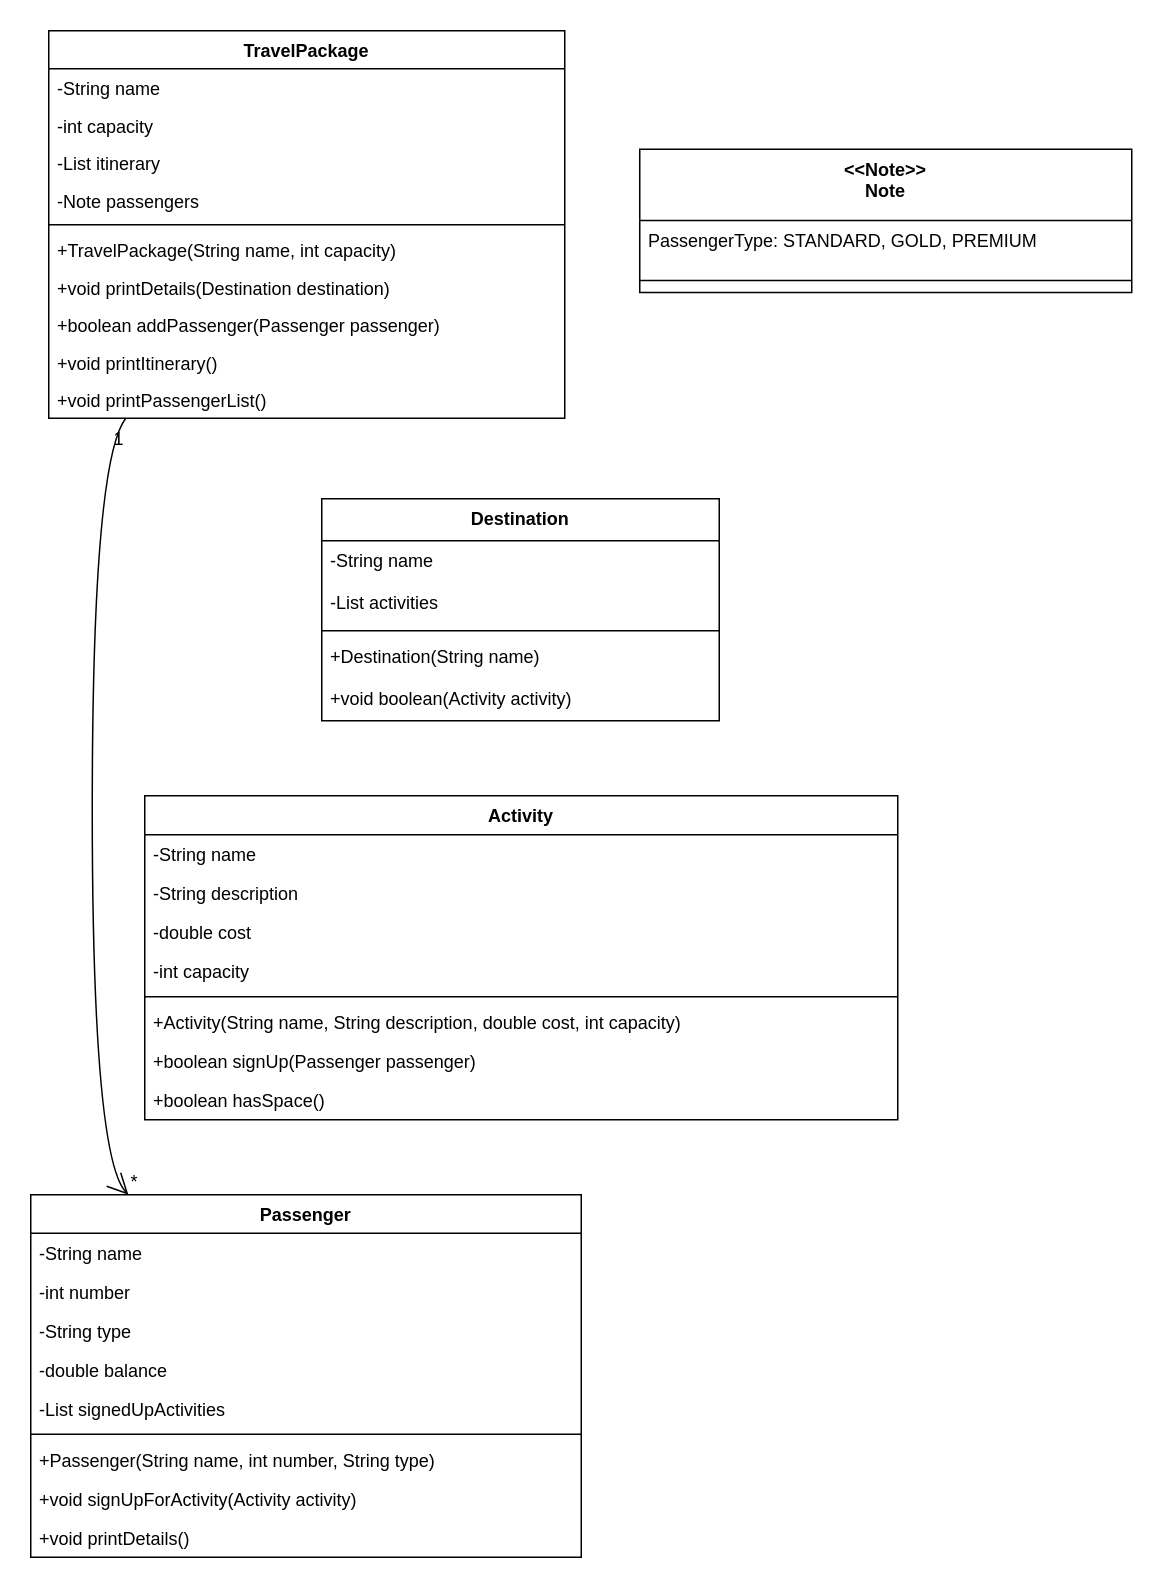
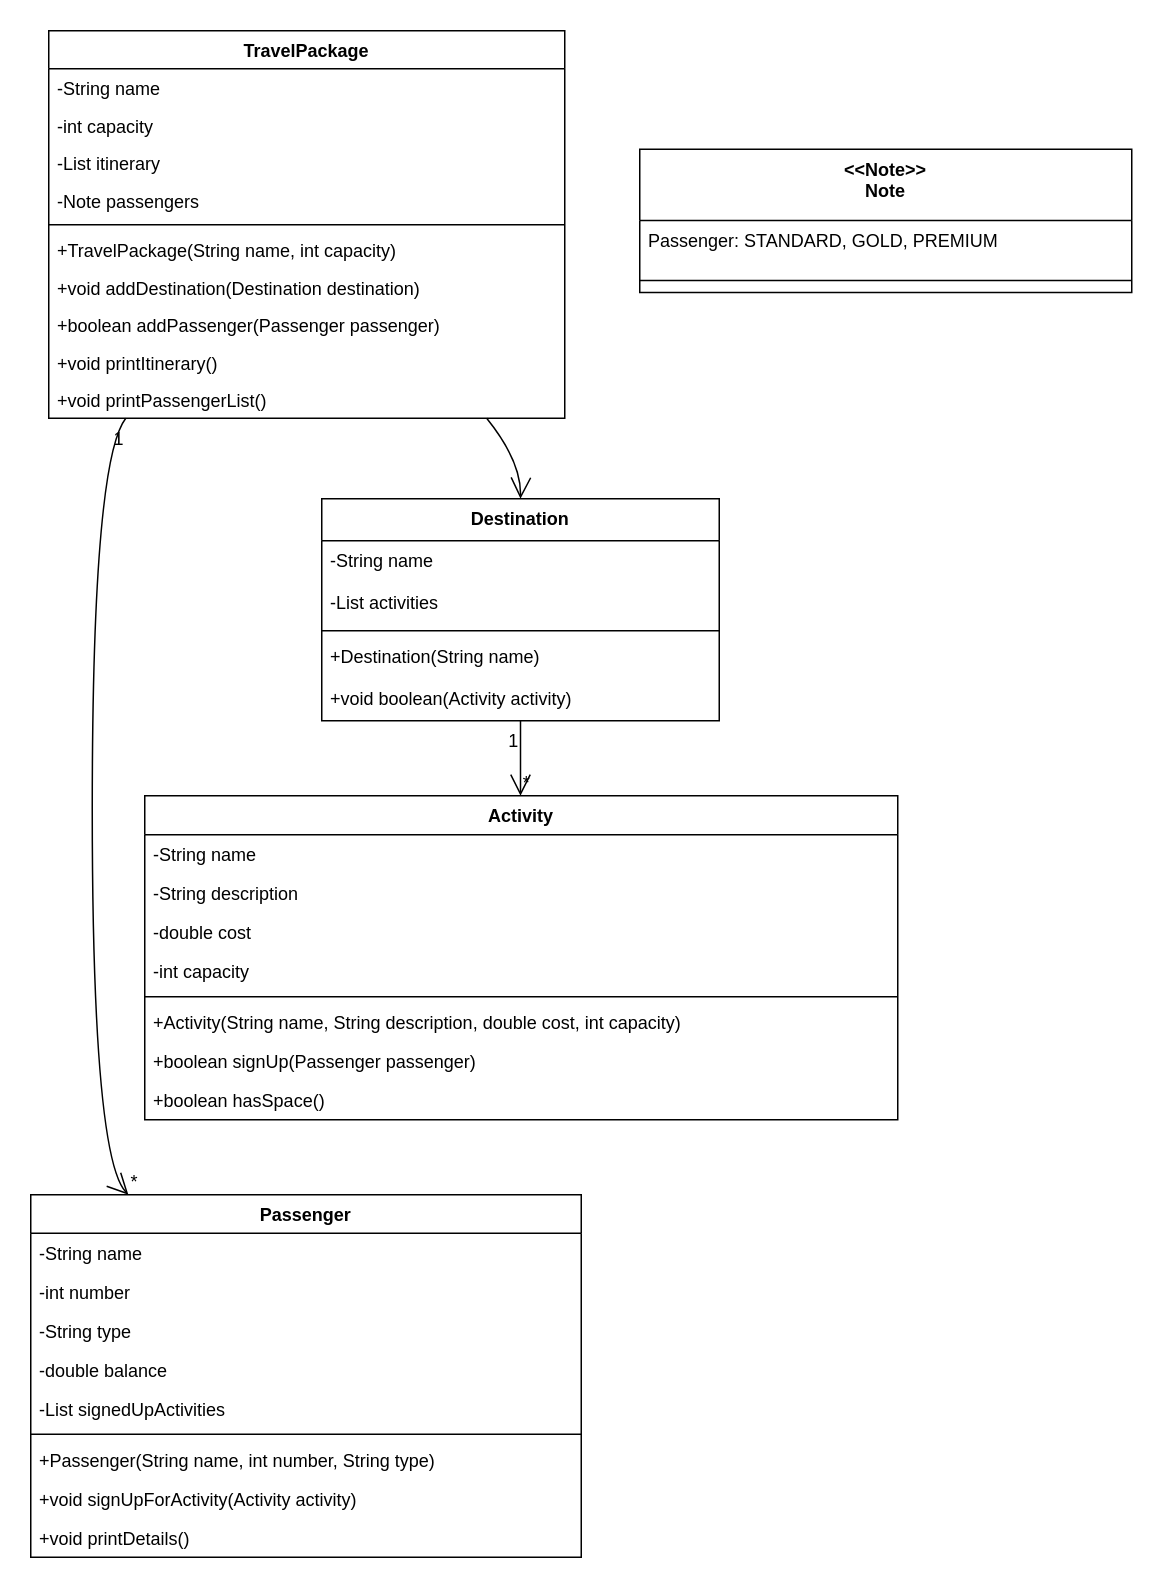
  <mxCell id="0" />
  <mxCell id="1" parent="0" />
  <mxCell id="2" value="TravelPackage" style="swimlane;fontStyle=1;align=center;verticalAlign=top;childLayout=stackLayout;horizontal=1;startSize=25.367;horizontalStack=0;resizeParent=1;resizeParentMax=0;resizeLast=0;collapsible=0;marginBottom=0;" vertex="1" parent="1"><mxGeometry x="32" y="20" width="344" height="258.367" as="geometry" /></mxCell>
  <mxCell id="3" value="-String name" style="text;strokeColor=none;fillColor=none;align=left;verticalAlign=top;spacingLeft=4;spacingRight=4;overflow=hidden;rotatable=0;points=[[0,0.5],[1,0.5]];portConstraint=eastwest;" vertex="1" parent="2"><mxGeometry y="25.367" width="344" height="25" as="geometry" /></mxCell>
  <mxCell id="4" value="-int capacity" style="text;strokeColor=none;fillColor=none;align=left;verticalAlign=top;spacingLeft=4;spacingRight=4;overflow=hidden;rotatable=0;points=[[0,0.5],[1,0.5]];portConstraint=eastwest;" vertex="1" parent="2"><mxGeometry y="50.367" width="344" height="25" as="geometry" /></mxCell>
  <mxCell id="5" value="-List itinerary" style="text;strokeColor=none;fillColor=none;align=left;verticalAlign=top;spacingLeft=4;spacingRight=4;overflow=hidden;rotatable=0;points=[[0,0.5],[1,0.5]];portConstraint=eastwest;" vertex="1" parent="2"><mxGeometry y="75.367" width="344" height="25" as="geometry" /></mxCell>
  <mxCell id="6" value="-Note passengers" style="text;strokeColor=none;fillColor=none;align=left;verticalAlign=top;spacingLeft=4;spacingRight=4;overflow=hidden;rotatable=0;points=[[0,0.5],[1,0.5]];portConstraint=eastwest;" vertex="1" parent="2"><mxGeometry y="100.367" width="344" height="25" as="geometry" /></mxCell>
  <mxCell id="7" style="line;strokeWidth=1;fillColor=none;align=left;verticalAlign=middle;spacingTop=-1;spacingLeft=3;spacingRight=3;rotatable=0;labelPosition=right;points=[];portConstraint=eastwest;strokeColor=inherit;" vertex="1" parent="2"><mxGeometry y="125.367" width="344" height="8" as="geometry" /></mxCell>
  <mxCell id="8" value="+TravelPackage(String name, int capacity)" style="text;strokeColor=none;fillColor=none;align=left;verticalAlign=top;spacingLeft=4;spacingRight=4;overflow=hidden;rotatable=0;points=[[0,0.5],[1,0.5]];portConstraint=eastwest;" vertex="1" parent="2"><mxGeometry y="133.367" width="344" height="25" as="geometry" /></mxCell>
- <mxCell id="9" value="+void printDetails(Destination destination)" style="text;strokeColor=none;fillColor=none;align=left;verticalAlign=top;spacingLeft=4;spacingRight=4;overflow=hidden;rotatable=0;points=[[0,0.5],[1,0.5]];portConstraint=eastwest;" vertex="1" parent="2"><mxGeometry y="158.367" width="344" height="25" as="geometry" /></mxCell>
+ <mxCell id="9" value="+void addDestination(Destination destination)" style="text;strokeColor=none;fillColor=none;align=left;verticalAlign=top;spacingLeft=4;spacingRight=4;overflow=hidden;rotatable=0;points=[[0,0.5],[1,0.5]];portConstraint=eastwest;" vertex="1" parent="2"><mxGeometry y="158.367" width="344" height="25" as="geometry" /></mxCell>
  <mxCell id="10" value="+boolean addPassenger(Passenger passenger)" style="text;strokeColor=none;fillColor=none;align=left;verticalAlign=top;spacingLeft=4;spacingRight=4;overflow=hidden;rotatable=0;points=[[0,0.5],[1,0.5]];portConstraint=eastwest;" vertex="1" parent="2"><mxGeometry y="183.367" width="344" height="25" as="geometry" /></mxCell>
  <mxCell id="11" value="+void printItinerary()" style="text;strokeColor=none;fillColor=none;align=left;verticalAlign=top;spacingLeft=4;spacingRight=4;overflow=hidden;rotatable=0;points=[[0,0.5],[1,0.5]];portConstraint=eastwest;" vertex="1" parent="2"><mxGeometry y="208.367" width="344" height="25" as="geometry" /></mxCell>
  <mxCell id="12" value="+void printPassengerList()" style="text;strokeColor=none;fillColor=none;align=left;verticalAlign=top;spacingLeft=4;spacingRight=4;overflow=hidden;rotatable=0;points=[[0,0.5],[1,0.5]];portConstraint=eastwest;" vertex="1" parent="2"><mxGeometry y="233.367" width="344" height="25" as="geometry" /></mxCell>
  <mxCell id="13" value="Destination" style="swimlane;fontStyle=1;align=center;verticalAlign=top;childLayout=stackLayout;horizontal=1;startSize=28.067;horizontalStack=0;resizeParent=1;resizeParentMax=0;resizeLast=0;collapsible=0;marginBottom=0;" vertex="1" parent="1"><mxGeometry x="214" y="332" width="265" height="148.067" as="geometry" /></mxCell>
  <mxCell id="14" value="-String name" style="text;strokeColor=none;fillColor=none;align=left;verticalAlign=top;spacingLeft=4;spacingRight=4;overflow=hidden;rotatable=0;points=[[0,0.5],[1,0.5]];portConstraint=eastwest;" vertex="1" parent="13"><mxGeometry y="28.067" width="265" height="28" as="geometry" /></mxCell>
  <mxCell id="15" value="-List activities" style="text;strokeColor=none;fillColor=none;align=left;verticalAlign=top;spacingLeft=4;spacingRight=4;overflow=hidden;rotatable=0;points=[[0,0.5],[1,0.5]];portConstraint=eastwest;" vertex="1" parent="13"><mxGeometry y="56.067" width="265" height="28" as="geometry" /></mxCell>
  <mxCell id="16" style="line;strokeWidth=1;fillColor=none;align=left;verticalAlign=middle;spacingTop=-1;spacingLeft=3;spacingRight=3;rotatable=0;labelPosition=right;points=[];portConstraint=eastwest;strokeColor=inherit;" vertex="1" parent="13"><mxGeometry y="84.067" width="265" height="8" as="geometry" /></mxCell>
  <mxCell id="17" value="+Destination(String name)" style="text;strokeColor=none;fillColor=none;align=left;verticalAlign=top;spacingLeft=4;spacingRight=4;overflow=hidden;rotatable=0;points=[[0,0.5],[1,0.5]];portConstraint=eastwest;" vertex="1" parent="13"><mxGeometry y="92.067" width="265" height="28" as="geometry" /></mxCell>
  <mxCell id="18" value="+void boolean(Activity activity)" style="text;strokeColor=none;fillColor=none;align=left;verticalAlign=top;spacingLeft=4;spacingRight=4;overflow=hidden;rotatable=0;points=[[0,0.5],[1,0.5]];portConstraint=eastwest;" vertex="1" parent="13"><mxGeometry y="120.067" width="265" height="28" as="geometry" /></mxCell>
  <mxCell id="19" value="Activity" style="swimlane;fontStyle=1;align=center;verticalAlign=top;childLayout=stackLayout;horizontal=1;startSize=26.042;horizontalStack=0;resizeParent=1;resizeParentMax=0;resizeLast=0;collapsible=0;marginBottom=0;" vertex="1" parent="1"><mxGeometry x="96" y="530" width="502" height="216.042" as="geometry" /></mxCell>
  <mxCell id="20" value="-String name" style="text;strokeColor=none;fillColor=none;align=left;verticalAlign=top;spacingLeft=4;spacingRight=4;overflow=hidden;rotatable=0;points=[[0,0.5],[1,0.5]];portConstraint=eastwest;" vertex="1" parent="19"><mxGeometry y="26.042" width="502" height="26" as="geometry" /></mxCell>
  <mxCell id="21" value="-String description" style="text;strokeColor=none;fillColor=none;align=left;verticalAlign=top;spacingLeft=4;spacingRight=4;overflow=hidden;rotatable=0;points=[[0,0.5],[1,0.5]];portConstraint=eastwest;" vertex="1" parent="19"><mxGeometry y="52.042" width="502" height="26" as="geometry" /></mxCell>
  <mxCell id="22" value="-double cost" style="text;strokeColor=none;fillColor=none;align=left;verticalAlign=top;spacingLeft=4;spacingRight=4;overflow=hidden;rotatable=0;points=[[0,0.5],[1,0.5]];portConstraint=eastwest;" vertex="1" parent="19"><mxGeometry y="78.042" width="502" height="26" as="geometry" /></mxCell>
  <mxCell id="23" value="-int capacity" style="text;strokeColor=none;fillColor=none;align=left;verticalAlign=top;spacingLeft=4;spacingRight=4;overflow=hidden;rotatable=0;points=[[0,0.5],[1,0.5]];portConstraint=eastwest;" vertex="1" parent="19"><mxGeometry y="104.042" width="502" height="26" as="geometry" /></mxCell>
  <mxCell id="24" style="line;strokeWidth=1;fillColor=none;align=left;verticalAlign=middle;spacingTop=-1;spacingLeft=3;spacingRight=3;rotatable=0;labelPosition=right;points=[];portConstraint=eastwest;strokeColor=inherit;" vertex="1" parent="19"><mxGeometry y="130.042" width="502" height="8" as="geometry" /></mxCell>
  <mxCell id="25" value="+Activity(String name, String description, double cost, int capacity)" style="text;strokeColor=none;fillColor=none;align=left;verticalAlign=top;spacingLeft=4;spacingRight=4;overflow=hidden;rotatable=0;points=[[0,0.5],[1,0.5]];portConstraint=eastwest;" vertex="1" parent="19"><mxGeometry y="138.042" width="502" height="26" as="geometry" /></mxCell>
  <mxCell id="26" value="+boolean signUp(Passenger passenger)" style="text;strokeColor=none;fillColor=none;align=left;verticalAlign=top;spacingLeft=4;spacingRight=4;overflow=hidden;rotatable=0;points=[[0,0.5],[1,0.5]];portConstraint=eastwest;" vertex="1" parent="19"><mxGeometry y="164.042" width="502" height="26" as="geometry" /></mxCell>
  <mxCell id="27" value="+boolean hasSpace()" style="text;strokeColor=none;fillColor=none;align=left;verticalAlign=top;spacingLeft=4;spacingRight=4;overflow=hidden;rotatable=0;points=[[0,0.5],[1,0.5]];portConstraint=eastwest;" vertex="1" parent="19"><mxGeometry y="190.042" width="502" height="26" as="geometry" /></mxCell>
  <mxCell id="28" value="Passenger" style="swimlane;fontStyle=1;align=center;verticalAlign=top;childLayout=stackLayout;horizontal=1;startSize=25.667;horizontalStack=0;resizeParent=1;resizeParentMax=0;resizeLast=0;collapsible=0;marginBottom=0;" vertex="1" parent="1"><mxGeometry x="20" y="796" width="367" height="241.667" as="geometry" /></mxCell>
  <mxCell id="29" value="-String name" style="text;strokeColor=none;fillColor=none;align=left;verticalAlign=top;spacingLeft=4;spacingRight=4;overflow=hidden;rotatable=0;points=[[0,0.5],[1,0.5]];portConstraint=eastwest;" vertex="1" parent="28"><mxGeometry y="25.667" width="367" height="26" as="geometry" /></mxCell>
  <mxCell id="30" value="-int number" style="text;strokeColor=none;fillColor=none;align=left;verticalAlign=top;spacingLeft=4;spacingRight=4;overflow=hidden;rotatable=0;points=[[0,0.5],[1,0.5]];portConstraint=eastwest;" vertex="1" parent="28"><mxGeometry y="51.667" width="367" height="26" as="geometry" /></mxCell>
  <mxCell id="31" value="-String type" style="text;strokeColor=none;fillColor=none;align=left;verticalAlign=top;spacingLeft=4;spacingRight=4;overflow=hidden;rotatable=0;points=[[0,0.5],[1,0.5]];portConstraint=eastwest;" vertex="1" parent="28"><mxGeometry y="77.667" width="367" height="26" as="geometry" /></mxCell>
  <mxCell id="32" value="-double balance" style="text;strokeColor=none;fillColor=none;align=left;verticalAlign=top;spacingLeft=4;spacingRight=4;overflow=hidden;rotatable=0;points=[[0,0.5],[1,0.5]];portConstraint=eastwest;" vertex="1" parent="28"><mxGeometry y="103.667" width="367" height="26" as="geometry" /></mxCell>
  <mxCell id="33" value="-List signedUpActivities" style="text;strokeColor=none;fillColor=none;align=left;verticalAlign=top;spacingLeft=4;spacingRight=4;overflow=hidden;rotatable=0;points=[[0,0.5],[1,0.5]];portConstraint=eastwest;" vertex="1" parent="28"><mxGeometry y="129.667" width="367" height="26" as="geometry" /></mxCell>
  <mxCell id="34" style="line;strokeWidth=1;fillColor=none;align=left;verticalAlign=middle;spacingTop=-1;spacingLeft=3;spacingRight=3;rotatable=0;labelPosition=right;points=[];portConstraint=eastwest;strokeColor=inherit;" vertex="1" parent="28"><mxGeometry y="155.667" width="367" height="8" as="geometry" /></mxCell>
  <mxCell id="35" value="+Passenger(String name, int number, String type)" style="text;strokeColor=none;fillColor=none;align=left;verticalAlign=top;spacingLeft=4;spacingRight=4;overflow=hidden;rotatable=0;points=[[0,0.5],[1,0.5]];portConstraint=eastwest;" vertex="1" parent="28"><mxGeometry y="163.667" width="367" height="26" as="geometry" /></mxCell>
  <mxCell id="36" value="+void signUpForActivity(Activity activity)" style="text;strokeColor=none;fillColor=none;align=left;verticalAlign=top;spacingLeft=4;spacingRight=4;overflow=hidden;rotatable=0;points=[[0,0.5],[1,0.5]];portConstraint=eastwest;" vertex="1" parent="28"><mxGeometry y="189.667" width="367" height="26" as="geometry" /></mxCell>
  <mxCell id="37" value="+void printDetails()" style="text;strokeColor=none;fillColor=none;align=left;verticalAlign=top;spacingLeft=4;spacingRight=4;overflow=hidden;rotatable=0;points=[[0,0.5],[1,0.5]];portConstraint=eastwest;" vertex="1" parent="28"><mxGeometry y="215.667" width="367" height="26" as="geometry" /></mxCell>
  <mxCell id="38" value="&lt;&lt;Note&gt;&gt;&#10;Note" style="swimlane;fontStyle=1;align=center;verticalAlign=top;childLayout=stackLayout;horizontal=1;startSize=47.5;horizontalStack=0;resizeParent=1;resizeParentMax=0;resizeLast=0;collapsible=0;marginBottom=0;" vertex="1" parent="1"><mxGeometry x="426" y="99" width="328" height="95.5" as="geometry" /></mxCell>
- <mxCell id="39" value="PassengerType: STANDARD, GOLD, PREMIUM" style="text;strokeColor=none;fillColor=none;align=left;verticalAlign=top;spacingLeft=4;spacingRight=4;overflow=hidden;rotatable=0;points=[[0,0.5],[1,0.5]];portConstraint=eastwest;" vertex="1" parent="38"><mxGeometry y="47.5" width="328" height="32" as="geometry" /></mxCell>
+ <mxCell id="39" value="Passenger: STANDARD, GOLD, PREMIUM" style="text;strokeColor=none;fillColor=none;align=left;verticalAlign=top;spacingLeft=4;spacingRight=4;overflow=hidden;rotatable=0;points=[[0,0.5],[1,0.5]];portConstraint=eastwest;" vertex="1" parent="38"><mxGeometry y="47.5" width="328" height="32" as="geometry" /></mxCell>
  <mxCell id="40" style="line;strokeWidth=1;fillColor=none;align=left;verticalAlign=middle;spacingTop=-1;spacingLeft=3;spacingRight=3;rotatable=0;labelPosition=right;points=[];portConstraint=eastwest;strokeColor=inherit;" vertex="1" parent="38"><mxGeometry y="79.5" width="328" height="16" as="geometry" /></mxCell>
+ <mxCell id="41" value="" style="curved=1;startArrow=none;endArrow=open;endSize=12;exitX=0.848;exitY=0.999;entryX=0.5;entryY=-0.002;rounded=0;" edge="1" parent="1" source="2" target="13"><mxGeometry relative="1" as="geometry"><Array as="points"><mxPoint x="347" y="307" /></Array></mxGeometry></mxCell>
+ <mxCell id="42" value="" style="curved=1;startArrow=none;endArrow=open;endSize=12;exitX=0.5;exitY=1.0;entryX=0.499;entryY=1.413e-7;rounded=0;" edge="1" parent="1" source="13" target="19"><mxGeometry relative="1" as="geometry"><Array as="points" /></mxGeometry></mxCell>
+ <mxCell id="43" value="1" style="edgeLabel;resizable=0;labelBackgroundColor=none;fontSize=12;align=right;verticalAlign=top;" vertex="1" parent="42"><mxGeometry x="-1" relative="1" as="geometry" /></mxCell>
+ <mxCell id="44" value="*" style="edgeLabel;resizable=0;labelBackgroundColor=none;fontSize=12;align=left;verticalAlign=bottom;" vertex="1" parent="42"><mxGeometry x="1" relative="1" as="geometry" /></mxCell>
  <mxCell id="45" value="" style="curved=1;startArrow=none;endArrow=open;endSize=12;exitX=0.15;exitY=0.999;entryX=0.178;entryY=0.001;rounded=0;" edge="1" parent="1" source="2" target="28"><mxGeometry relative="1" as="geometry"><Array as="points"><mxPoint x="61" y="307" /><mxPoint x="61" y="771" /></Array></mxGeometry></mxCell>
  <mxCell id="46" value="1" style="edgeLabel;resizable=0;labelBackgroundColor=none;fontSize=12;align=right;verticalAlign=top;" vertex="1" parent="45"><mxGeometry x="-1" relative="1" as="geometry" /></mxCell>
  <mxCell id="47" value="*" style="edgeLabel;resizable=0;labelBackgroundColor=none;fontSize=12;align=left;verticalAlign=bottom;" vertex="1" parent="45"><mxGeometry x="1" relative="1" as="geometry" /></mxCell>
